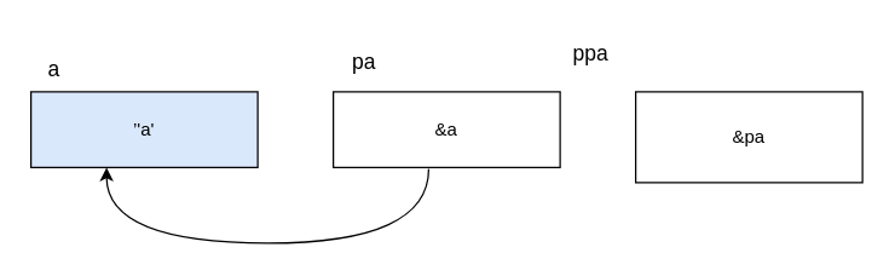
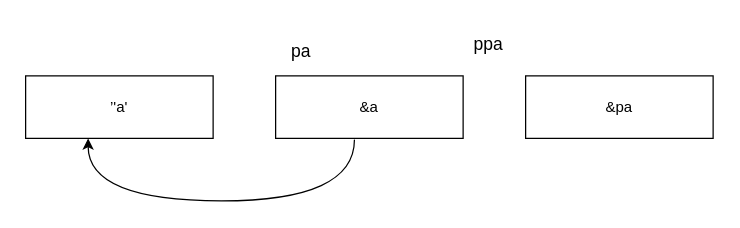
  <mxCell id="0" />
  <mxCell id="1" parent="0" />
- <mxCell id="2" value="’'a'" style="rounded=0;whiteSpace=wrap;html=1;fillColor=#dae8fc;" vertex="1" parent="1"><mxGeometry x="20" y="60" width="150" height="50" as="geometry" /></mxCell>
+ <mxCell id="2" value="’'a'" style="rounded=0;whiteSpace=wrap;html=1;" vertex="1" parent="1"><mxGeometry x="20" y="60" width="150" height="50" as="geometry" /></mxCell>
  <mxCell id="3" value="&amp;amp;a" style="rounded=0;whiteSpace=wrap;html=1;" vertex="1" parent="1"><mxGeometry x="220" y="60" width="150" height="50" as="geometry" /></mxCell>
- <mxCell id="4" value="&amp;amp;pa" style="rounded=0;whiteSpace=wrap;html=1;" vertex="1" parent="1"><mxGeometry x="420" y="60" width="150" height="60" as="geometry" /></mxCell>
- <mxCell id="5" value="a" style="text;html=1;align=center;verticalAlign=middle;resizable=0;points=[];autosize=1;strokeColor=none;fillColor=none;fontSize=14;" vertex="1" parent="1"><mxGeometry x="20" y="30" width="30" height="30" as="geometry" /></mxCell>
+ <mxCell id="4" value="&amp;amp;pa" style="rounded=0;whiteSpace=wrap;html=1;" vertex="1" parent="1"><mxGeometry x="420" y="60" width="150" height="50" as="geometry" /></mxCell>
  <mxCell id="6" value="&lt;font style=&quot;font-size: 14px;&quot;&gt;pa&lt;/font&gt;" style="text;html=1;align=center;verticalAlign=middle;resizable=0;points=[];autosize=1;strokeColor=none;fillColor=none;" vertex="1" parent="1"><mxGeometry x="220" y="25" width="40" height="30" as="geometry" /></mxCell>
  <mxCell id="7" value="&lt;font style=&quot;font-size: 14px;&quot;&gt;ppa&lt;/font&gt;" style="text;html=1;align=center;verticalAlign=middle;resizable=0;points=[];autosize=1;strokeColor=none;fillColor=none;" vertex="1" parent="1"><mxGeometry x="365" y="20" width="50" height="30" as="geometry" /></mxCell>
  <mxCell id="8" value="" style="endArrow=classic;html=1;rounded=0;fontSize=14;entryX=0.5;entryY=1;entryDx=0;entryDy=0;exitX=0.587;exitY=1.02;exitDx=0;exitDy=0;exitPerimeter=0;edgeStyle=orthogonalEdgeStyle;curved=1;" edge="1" parent="1"><mxGeometry width="50" height="50" relative="1" as="geometry"><mxPoint x="283.05" y="111" as="sourcePoint" /><mxPoint x="70" y="110" as="targetPoint" /><Array as="points"><mxPoint x="283" y="160" /><mxPoint x="70" y="160" /></Array></mxGeometry></mxCell>
